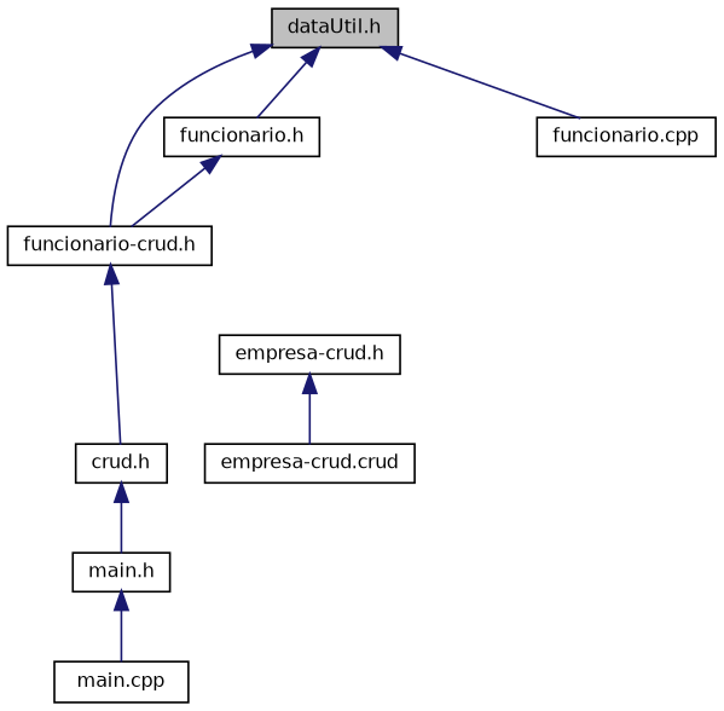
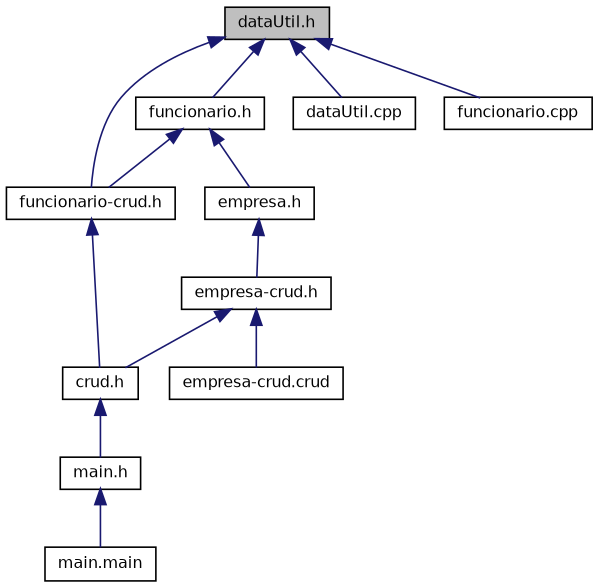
  digraph {
    node [color=black fillcolor=white fontname=Helvetica fontsize=10 shape=record style=filled]
    edge [color=midnightblue dir=back fontname=Helvetica fontsize=10 labelfontname=Helvetica labelfontsize=10 style=solid]
    n1 [fillcolor=grey75 fontcolor=black height=0.2 label="dataUtil.h" width=0.4]
    n2 [height=0.2 label="funcionario.h" width=0.4]
    n3 [height=0.2 label="funcionario-crud.h" width=0.4]
+   n4 [height=0.2 label="dataUtil.cpp" width=0.4]
    n5 [height=0.2 label="funcionario.cpp" width=0.4]
+   n6 [height=0.2 label="empresa.h" width=0.4]
    n7 [height=0.2 label="crud.h" width=0.4]
    n8 [height=0.2 label="empresa-crud.h" width=0.4]
    n9 [height=0.2 label="empresa-crud.crud" width=0.4]
    n10 [height=0.2 label="main.h" width=0.4]
-   n11 [height=0.2 label="main.cpp" width=0.4]
+   n11 [height=0.2 label="main.main" width=0.4]
    n1 -> n2
    n1 -> n3
+   n1 -> n4
    n1 -> n5
    n2 -> n3
+   n2 -> n6
    n3 -> n7
+   n6 -> n8
    n7 -> n10
+   n8 -> n7
    n8 -> n9
    n10 -> n11
  }
